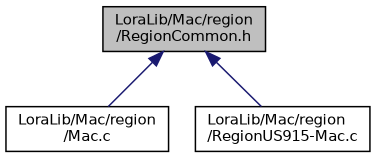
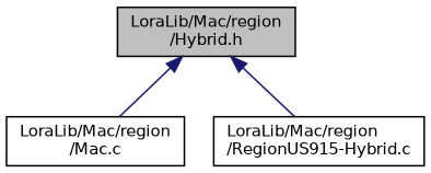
  digraph {
    node [color=black fillcolor=white fontname=Helvetica fontsize=10 shape=record style=filled]
    edge [color=midnightblue dir=back fontname=Helvetica fontsize=10 labelfontname=Helvetica labelfontsize=10 style=solid]
-   n1 [fillcolor=grey75 fontcolor=black height=0.2 label="LoraLib/Mac/region\l/RegionCommon.h" width=0.4]
+   n1 [fillcolor=grey75 fontcolor=black height=0.2 label="LoraLib/Mac/region\l/Hybrid.h" width=0.4]
    n2 [height=0.2 label="LoraLib/Mac/region\l/Mac.c" width=0.4]
-   n3 [height=0.2 label="LoraLib/Mac/region\l/RegionUS915-Mac.c" width=0.4]
+   n3 [height=0.2 label="LoraLib/Mac/region\l/RegionUS915-Hybrid.c" width=0.4]
    n1 -> n2
    n1 -> n3
  }
